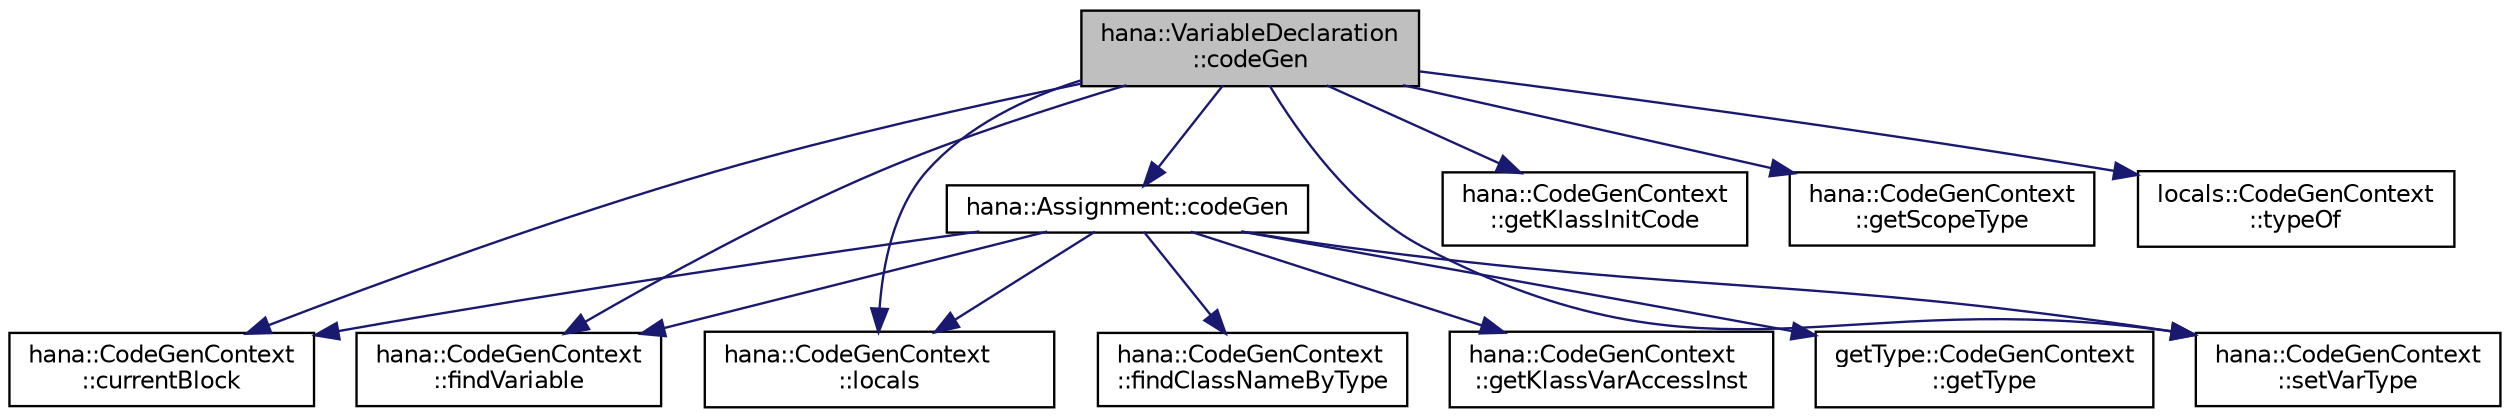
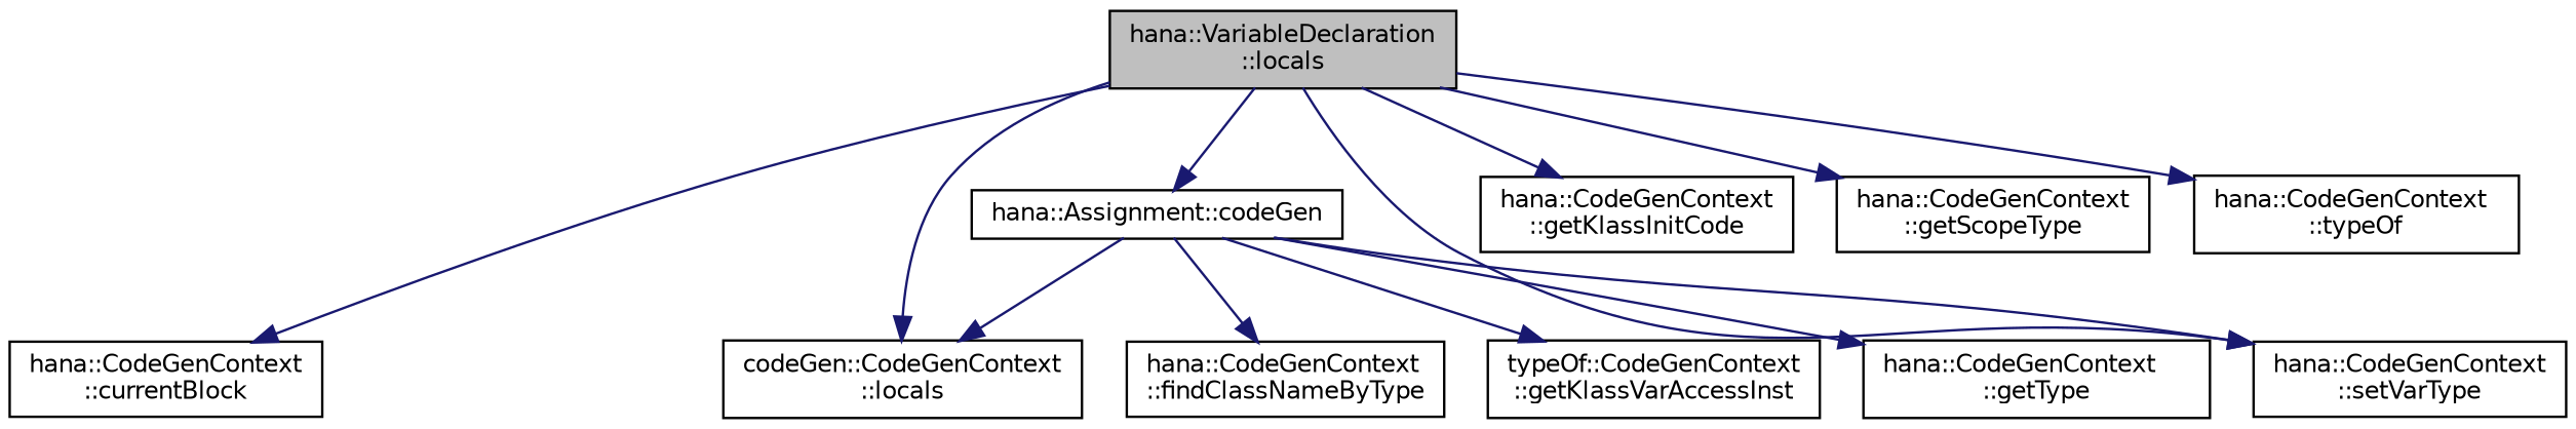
  digraph {
    rankdir=TB
    node [color=black fillcolor=white fontname=Helvetica fontsize=10 shape=record style=filled]
    edge [color=midnightblue fontname=Helvetica fontsize=10 labelfontname=Helvetica labelfontsize=10 style=solid]
-   n1 [fillcolor=grey75 fontcolor=black height=0.2 label="hana::VariableDeclaration\l::codeGen" width=0.4]
+   n1 [fillcolor=grey75 fontcolor=black height=0.2 label="hana::VariableDeclaration\l::locals" width=0.4]
    n2 [height=0.2 label="hana::Assignment::codeGen" width=0.4]
    n3 [height=0.2 label="hana::CodeGenContext\l::currentBlock" width=0.4]
-   n4 [height=0.2 label="hana::CodeGenContext\l::findVariable" width=0.4]
-   n5 [height=0.2 label="hana::CodeGenContext\l::locals" width=0.4]
+   n5 [height=0.2 label="codeGen::CodeGenContext\l::locals" width=0.4]
    n6 [height=0.2 label="hana::CodeGenContext\l::setVarType" width=0.4]
    n7 [height=0.2 label="hana::CodeGenContext\l::getKlassInitCode" width=0.4]
    n8 [height=0.2 label="hana::CodeGenContext\l::getScopeType" width=0.4]
-   n9 [height=0.2 label="locals::CodeGenContext\l::typeOf" width=0.4]
+   n9 [height=0.2 label="hana::CodeGenContext\l::typeOf" width=0.4]
    n10 [height=0.2 label="hana::CodeGenContext\l::findClassNameByType" width=0.4]
-   n11 [height=0.2 label="hana::CodeGenContext\l::getKlassVarAccessInst" width=0.4]
-   n12 [height=0.2 label="getType::CodeGenContext\l::getType" width=0.4]
+   n11 [height=0.2 label="typeOf::CodeGenContext\l::getKlassVarAccessInst" width=0.4]
+   n12 [height=0.2 label="hana::CodeGenContext\l::getType" width=0.4]
    n1 -> n2
    n1 -> n3
-   n1 -> n4
    n1 -> n5
    n1 -> n6
    n1 -> n7
    n1 -> n8
    n1 -> n9
-   n2 -> n3
-   n2 -> n4
    n2 -> n5
    n2 -> n6
    n2 -> n10
    n2 -> n11
    n2 -> n12
  }
